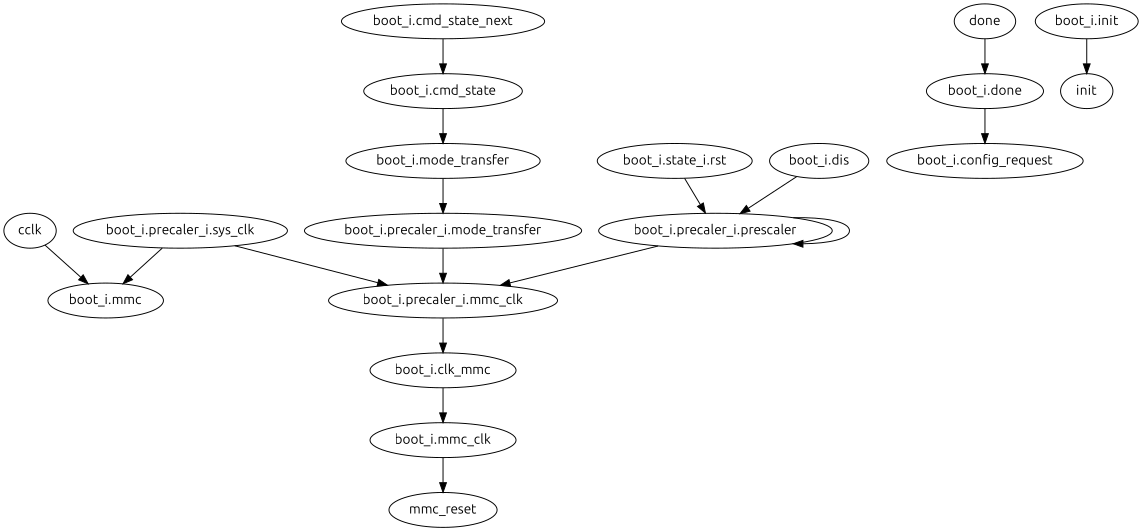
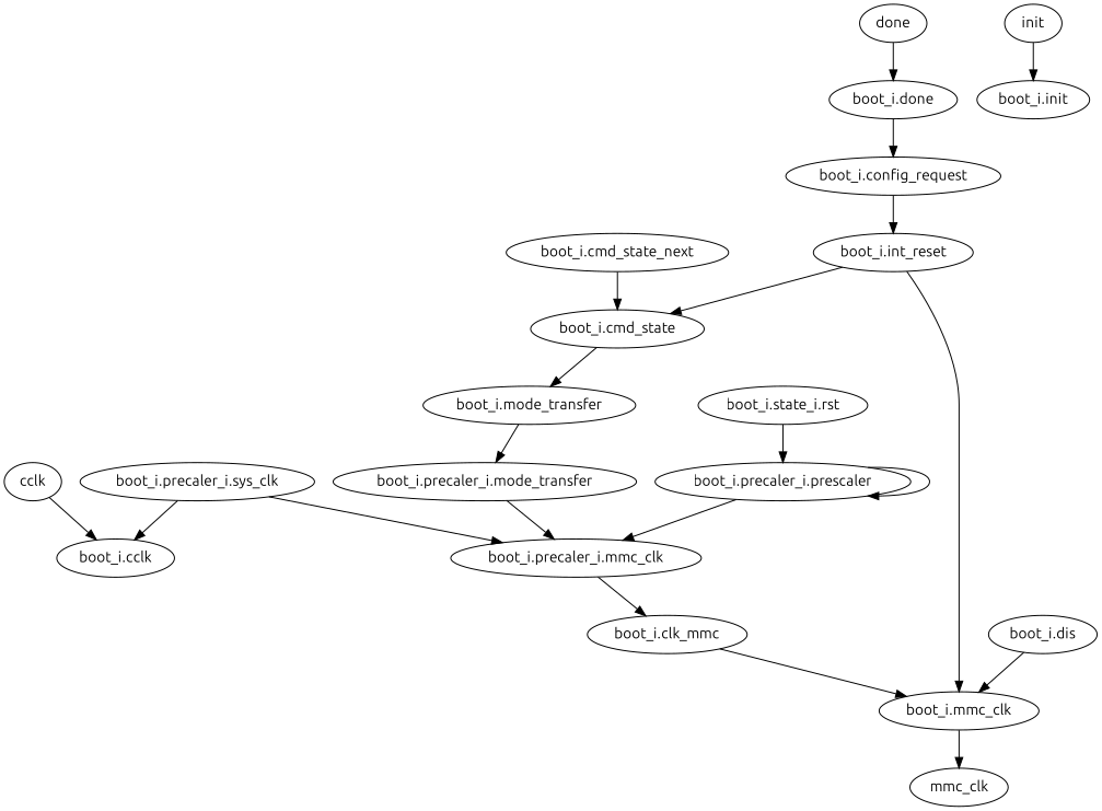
  digraph {
    fontname=Ubuntu
    node [complexity=8 fontname=Ubuntu importance=0.569124186519 rank=0.0]
    edge [fontname=Ubuntu]
-   "boot_i.cclk" [importance=0.190187670149 rank=0.0237734587686 label="boot_i.mmc"]
+   "boot_i.cclk" [importance=0.190187670149 rank=0.0237734587686]
    "boot_i.precaler_i.sys_clk" [importance=0.169935672872 rank=0.021241959109]
    "boot_i.precaler_i.mmc_clk" [complexity=4 importance=0.146308355154 rank=0.0365770887884]
    "boot_i.clk_mmc" [complexity=4 importance=0.103211831665 rank=0.0258029579163]
    "boot_i.cmd_state" [complexity=10 importance=0.251230695994 rank=0.0251230695994]
    "boot_i.mode_transfer" [importance=0.18345075185 rank=0.0229313439812]
    "boot_i.precaler_i.mode_transfer" [importance=0.16768981125 rank=0.0209612264063]
    "boot_i.mmc_clk" [complexity=0 importance=0.0681626285024]
-   mmc_clk [complexity=0 importance=0.0317216436353 label=mmc_reset]
+   "boot_i.int_reset" [complexity=11 importance=0.526932532695 rank=0.0479029575178]
+   mmc_clk [complexity=0 importance=0.0317216436353]
    "boot_i.config_request" [complexity=13 importance=0.548872189242 rank=0.042220937634]
    "boot_i.init" [complexity=16 rank=0.0355702616574]
    init [complexity=16 importance=0.582625537207 rank=0.0364140960754]
    "boot_i.done" [complexity=16 rank=0.0355702616574]
    "boot_i.precaler_i.prescaler" [complexity=10 importance=0.203032705882 rank=0.0203032705882]
    "boot_i.cmd_state_next" [complexity=12 importance=0.351637433461 rank=0.0293031194551]
    n17 [complexity=11 importance=0.421606017228 label="boot_i.state_i.rst" rank=0.038327819748]
    done [complexity=16 importance=0.582625537207 rank=0.0364140960754]
    cclk [importance=0.203689020837 rank=0.0254611276046]
    "boot_i.dis" [complexity=4 importance=0.0816639791908 rank=0.0204159947977]
    "boot_i.precaler_i.sys_clk" -> "boot_i.cclk"
    "boot_i.precaler_i.sys_clk" -> "boot_i.precaler_i.mmc_clk"
    "boot_i.precaler_i.mmc_clk" -> "boot_i.clk_mmc"
    "boot_i.clk_mmc" -> "boot_i.mmc_clk"
    "boot_i.cmd_state" -> "boot_i.mode_transfer"
    "boot_i.mode_transfer" -> "boot_i.precaler_i.mode_transfer"
    "boot_i.precaler_i.mode_transfer" -> "boot_i.precaler_i.mmc_clk"
    "boot_i.mmc_clk" -> mmc_clk
-   "boot_i.init" -> init
+   "boot_i.int_reset" -> "boot_i.cmd_state"
+   "boot_i.int_reset" -> "boot_i.mmc_clk"
+   "boot_i.config_request" -> "boot_i.int_reset"
+   init -> "boot_i.init"
    "boot_i.done" -> "boot_i.config_request"
    "boot_i.precaler_i.prescaler" -> "boot_i.precaler_i.mmc_clk"
    "boot_i.precaler_i.prescaler" -> "boot_i.precaler_i.prescaler"
    "boot_i.cmd_state_next" -> "boot_i.cmd_state"
    n17 -> "boot_i.precaler_i.prescaler"
    done -> "boot_i.done"
    cclk -> "boot_i.cclk"
-   "boot_i.dis" -> "boot_i.precaler_i.prescaler"
+   "boot_i.dis" -> "boot_i.mmc_clk"
  }
